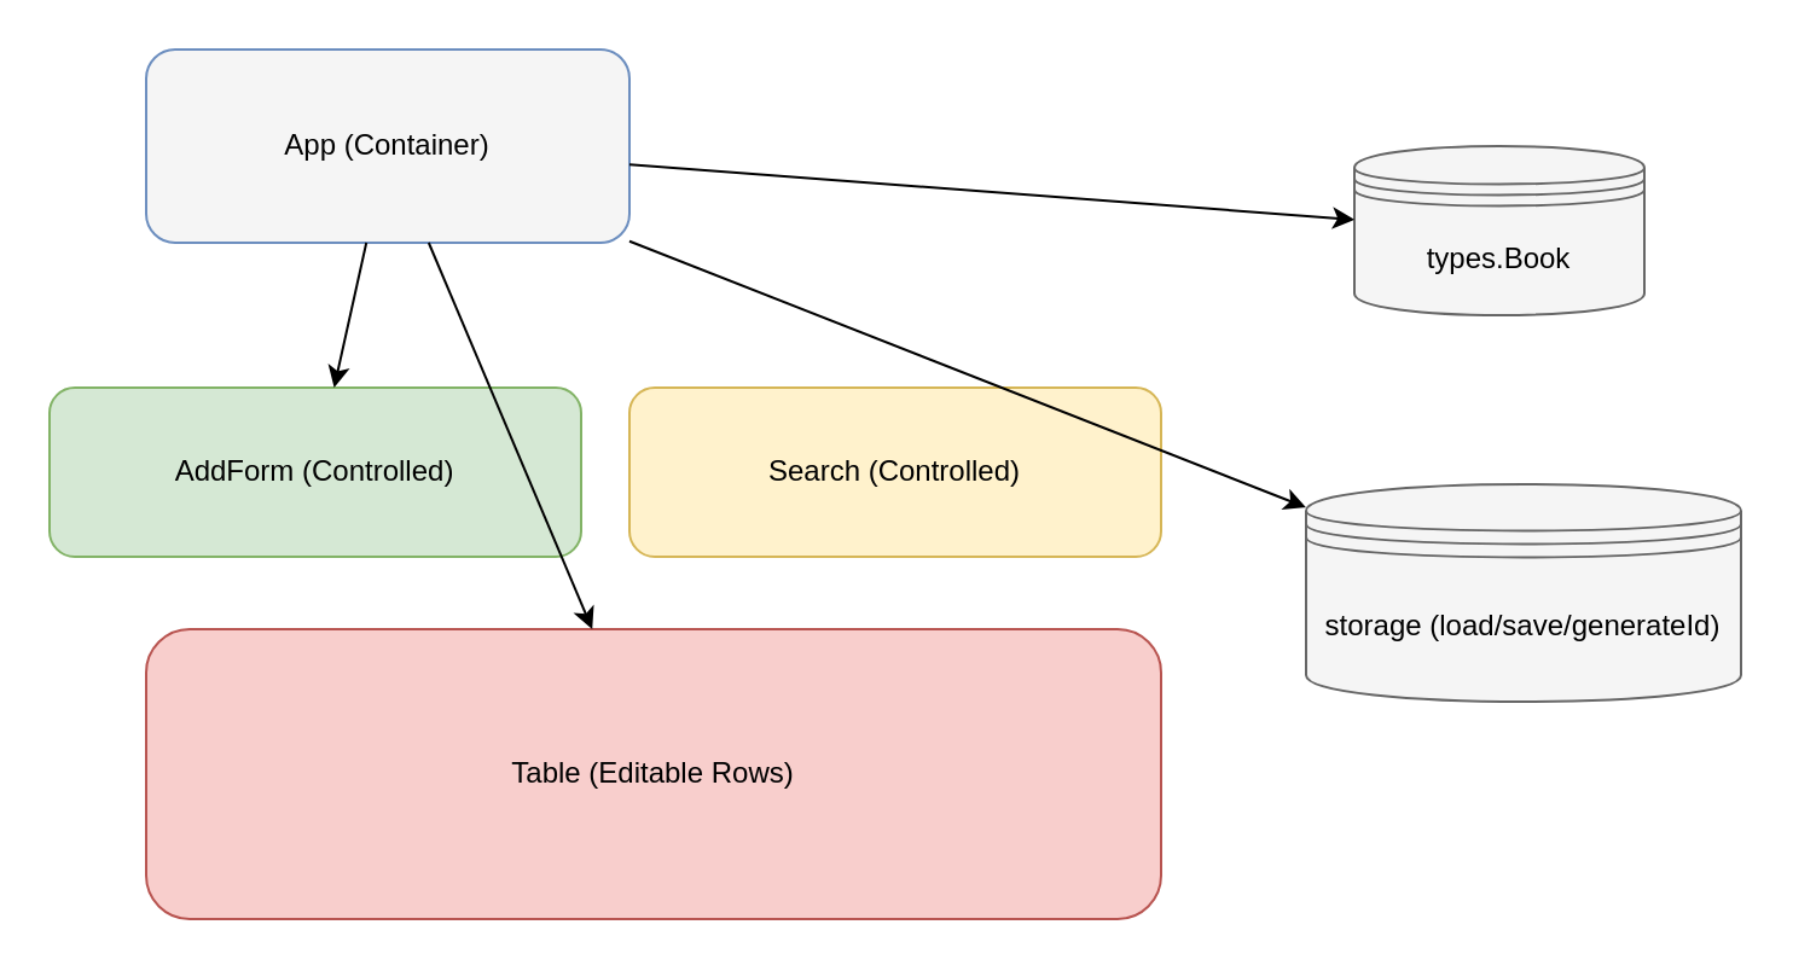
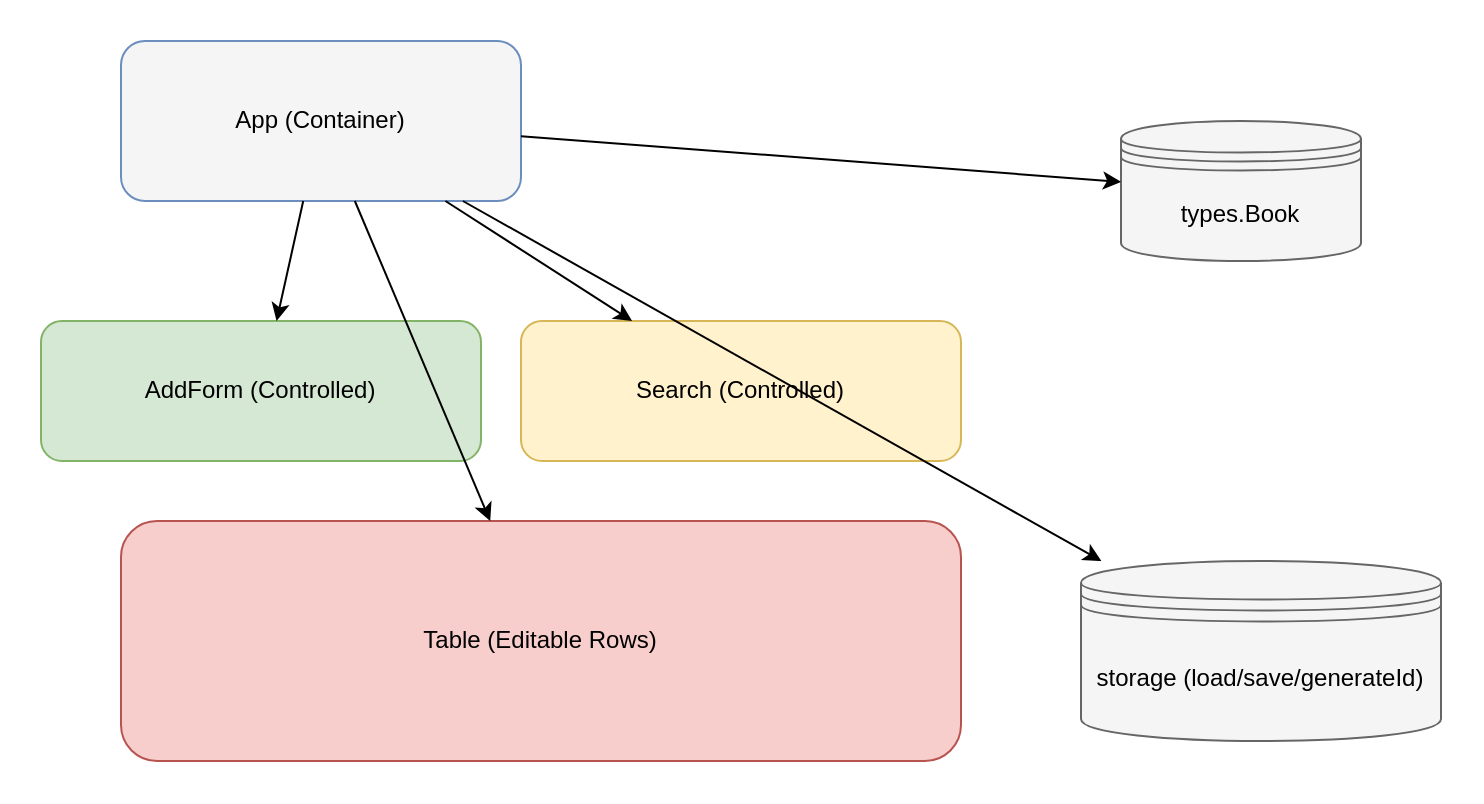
  <mxCell id="0" />
  <mxCell id="1" parent="0" />
  <mxCell id="2" value="App (Container)" style="rounded=1;whiteSpace=wrap;html=1;fillColor=#f5f5f5;strokeColor=#6c8ebf;" vertex="1" parent="1"><mxGeometry x="60" y="20" width="200" height="80" as="geometry" /></mxCell>
  <mxCell id="3" value="AddForm (Controlled)" style="rounded=1;whiteSpace=wrap;html=1;fillColor=#d5e8d4;strokeColor=#82b366;" vertex="1" parent="1"><mxGeometry x="20" y="160" width="220" height="70" as="geometry" /></mxCell>
  <mxCell id="4" value="Search (Controlled)" style="rounded=1;whiteSpace=wrap;html=1;fillColor=#fff2cc;strokeColor=#d6b656;" vertex="1" parent="1"><mxGeometry x="260" y="160" width="220" height="70" as="geometry" /></mxCell>
  <mxCell id="5" value="Table (Editable Rows)" style="rounded=1;whiteSpace=wrap;html=1;fillColor=#f8cecc;strokeColor=#b85450;" vertex="1" parent="1"><mxGeometry x="60" y="260" width="420" height="120" as="geometry" /></mxCell>
  <mxCell id="6" value="types.Book" style="shape=datastore;whiteSpace=wrap;html=1;fillColor=#f5f5f5;strokeColor=#666666;" vertex="1" parent="1"><mxGeometry x="560" y="60" width="120" height="70" as="geometry" /></mxCell>
- <mxCell id="7" value="storage (load/save/generateId)" style="shape=datastore;whiteSpace=wrap;html=1;fillColor=#f5f5f5;strokeColor=#666666;" vertex="1" parent="1"><mxGeometry x="540" y="200" width="180" height="90" as="geometry" /></mxCell>
+ <mxCell id="7" value="storage (load/save/generateId)" style="shape=datastore;whiteSpace=wrap;html=1;fillColor=#f5f5f5;strokeColor=#666666;" vertex="1" parent="1"><mxGeometry x="540" y="280" width="180" height="90" as="geometry" /></mxCell>
  <mxCell id="8" edge="1" parent="1" source="2" target="3"><mxGeometry relative="1" as="geometry" /></mxCell>
+ <mxCell id="9" edge="1" parent="1" source="2" target="4"><mxGeometry relative="1" as="geometry" /></mxCell>
  <mxCell id="10" edge="1" parent="1" source="2" target="5"><mxGeometry relative="1" as="geometry" /></mxCell>
  <mxCell id="11" edge="1" parent="1" source="2" target="7"><mxGeometry relative="1" as="geometry" /></mxCell>
  <mxCell id="12" edge="1" parent="1" source="2" target="6"><mxGeometry relative="1" as="geometry" /></mxCell>
